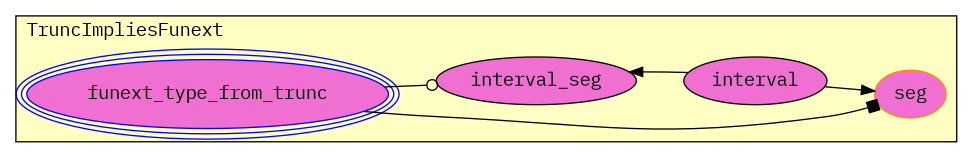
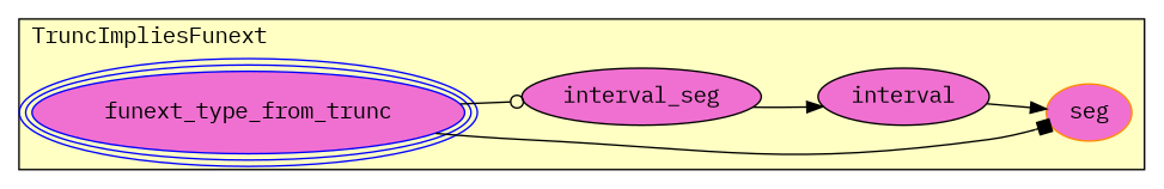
  digraph {
    fontname="IBM Plex Mono"
    rankdir=LR
    node [color=black fillcolor="#F070D1" fontname="IBM Plex Mono" style=filled]
    edge [arrowhead=normal fontname="IBM Plex Mono"]
    n1 [color=blue label=funext_type_from_trunc peripheries=3]
    n2 [color=darkorange label=seg]
    n3 [label=interval_seg]
    n4 [label=interval]
    subgraph cluster_1 {
      fillcolor="#FFFFC3"
      label=TruncImpliesFunext
      labeljust=l
      style=filled
      n1
      n2
      n3
      n4
    }
    n1 -> n2 [arrowhead=box]
    n1 -> n3 [arrowhead=odot]
-   n4 -> n3
+   n3 -> n4
    n4 -> n2
  }
